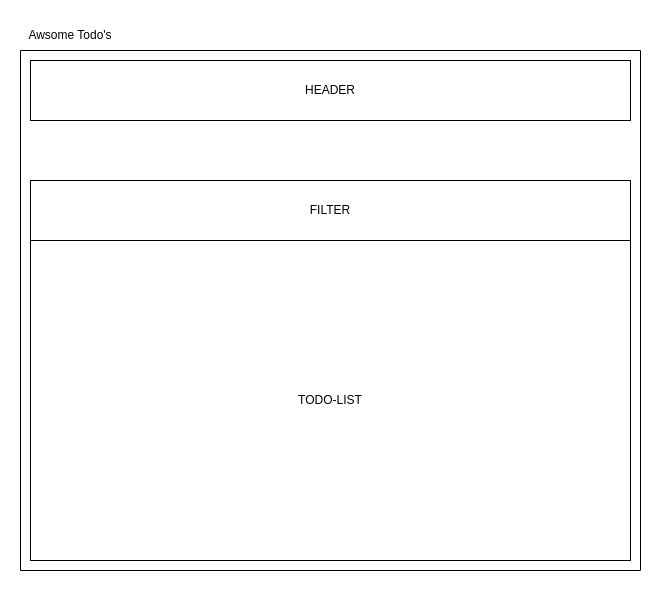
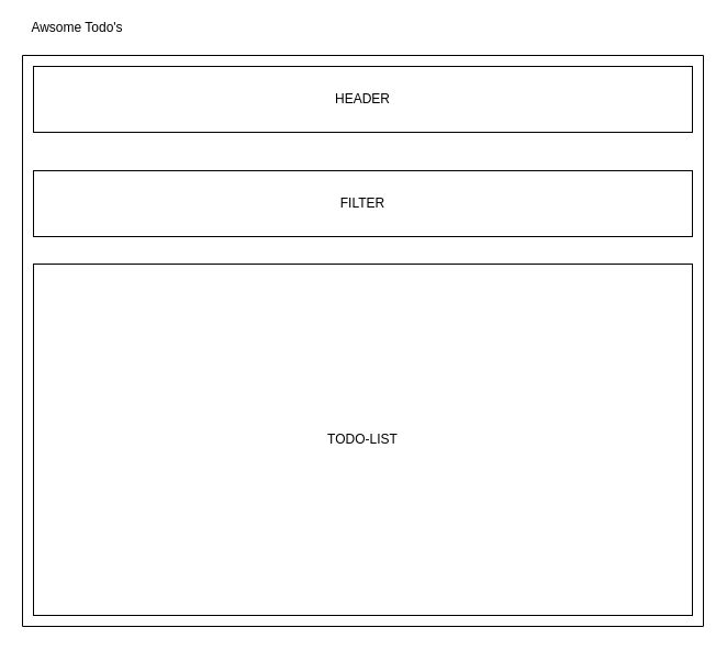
  <mxCell id="0" />
  <mxCell id="1" parent="0" />
  <mxCell id="2" value="HEADER" style="rounded=0;whiteSpace=wrap;html=1;" vertex="1" parent="1"><mxGeometry x="30" y="60" width="600" height="60" as="geometry" /></mxCell>
- <mxCell id="3" value="FILTER" style="rounded=0;whiteSpace=wrap;html=1;" vertex="1" parent="1"><mxGeometry x="30" y="180" width="600" height="60" as="geometry" /></mxCell>
+ <mxCell id="3" value="FILTER" style="rounded=0;whiteSpace=wrap;html=1;" vertex="1" parent="1"><mxGeometry x="30" y="155" width="600" height="60" as="geometry" /></mxCell>
  <mxCell id="4" value="TODO-LIST" style="rounded=0;whiteSpace=wrap;html=1;" vertex="1" parent="1"><mxGeometry x="30" y="240" width="600" height="320" as="geometry" /></mxCell>
  <mxCell id="5" value="" style="swimlane;startSize=0;" vertex="1" parent="1"><mxGeometry x="20" y="50" width="620" height="520" as="geometry" /></mxCell>
- <mxCell id="6" value="Awsome Todo's" style="text;html=1;align=center;verticalAlign=middle;whiteSpace=wrap;rounded=0;" vertex="1" parent="1"><mxGeometry x="20" y="20" width="100" height="30" as="geometry" /></mxCell>
+ <mxCell id="6" value="Awsome Todo's" style="text;html=1;align=center;verticalAlign=middle;whiteSpace=wrap;rounded=0;" vertex="1" parent="1"><mxGeometry x="20" y="10" width="100" height="30" as="geometry" /></mxCell>
